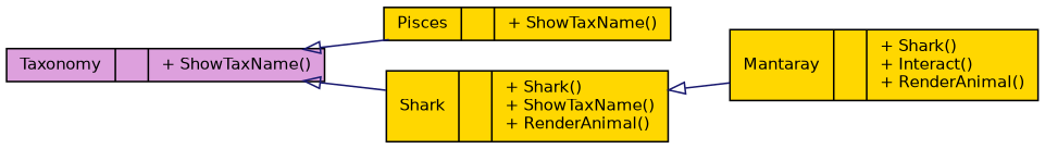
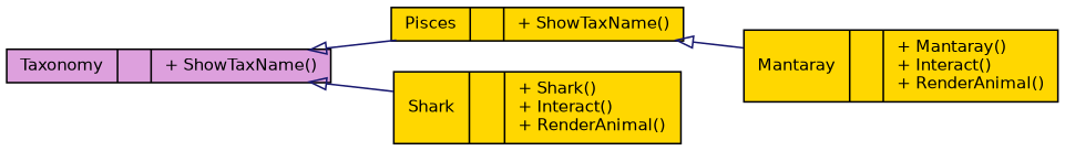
  digraph {
    rankdir=LR
    node [color=black fillcolor=gold fontname=Helvetica fontsize=10 shape=record style=filled]
    edge [arrowtail=onormal color=midnightblue dir=back fontname=Helvetica fontsize=10 labelfontname=Helvetica labelfontsize=10 style=solid]
    n1 [fontcolor=black height=0.2 label="{Pisces\n||+ ShowTaxName()\l}" width=0.4]
-   n2 [height=0.2 label="{Mantaray\n||+ Shark()\l+ Interact()\l+ RenderAnimal()\l}" width=0.4]
-   n3 [height=0.2 label="{Shark\n||+ Shark()\l+ ShowTaxName()\l+ RenderAnimal()\l}" width=0.4]
+   n2 [height=0.2 label="{Mantaray\n||+ Mantaray()\l+ Interact()\l+ RenderAnimal()\l}" width=0.4]
+   n3 [height=0.2 label="{Shark\n||+ Shark()\l+ Interact()\l+ RenderAnimal()\l}" width=0.4]
    n4 [fillcolor=plum height=0.2 label="{Taxonomy\n||+ ShowTaxName()\l}" width=0.4]
-   n3 -> n2
+   n1 -> n2
    n4 -> n1
    n4 -> n3
  }
